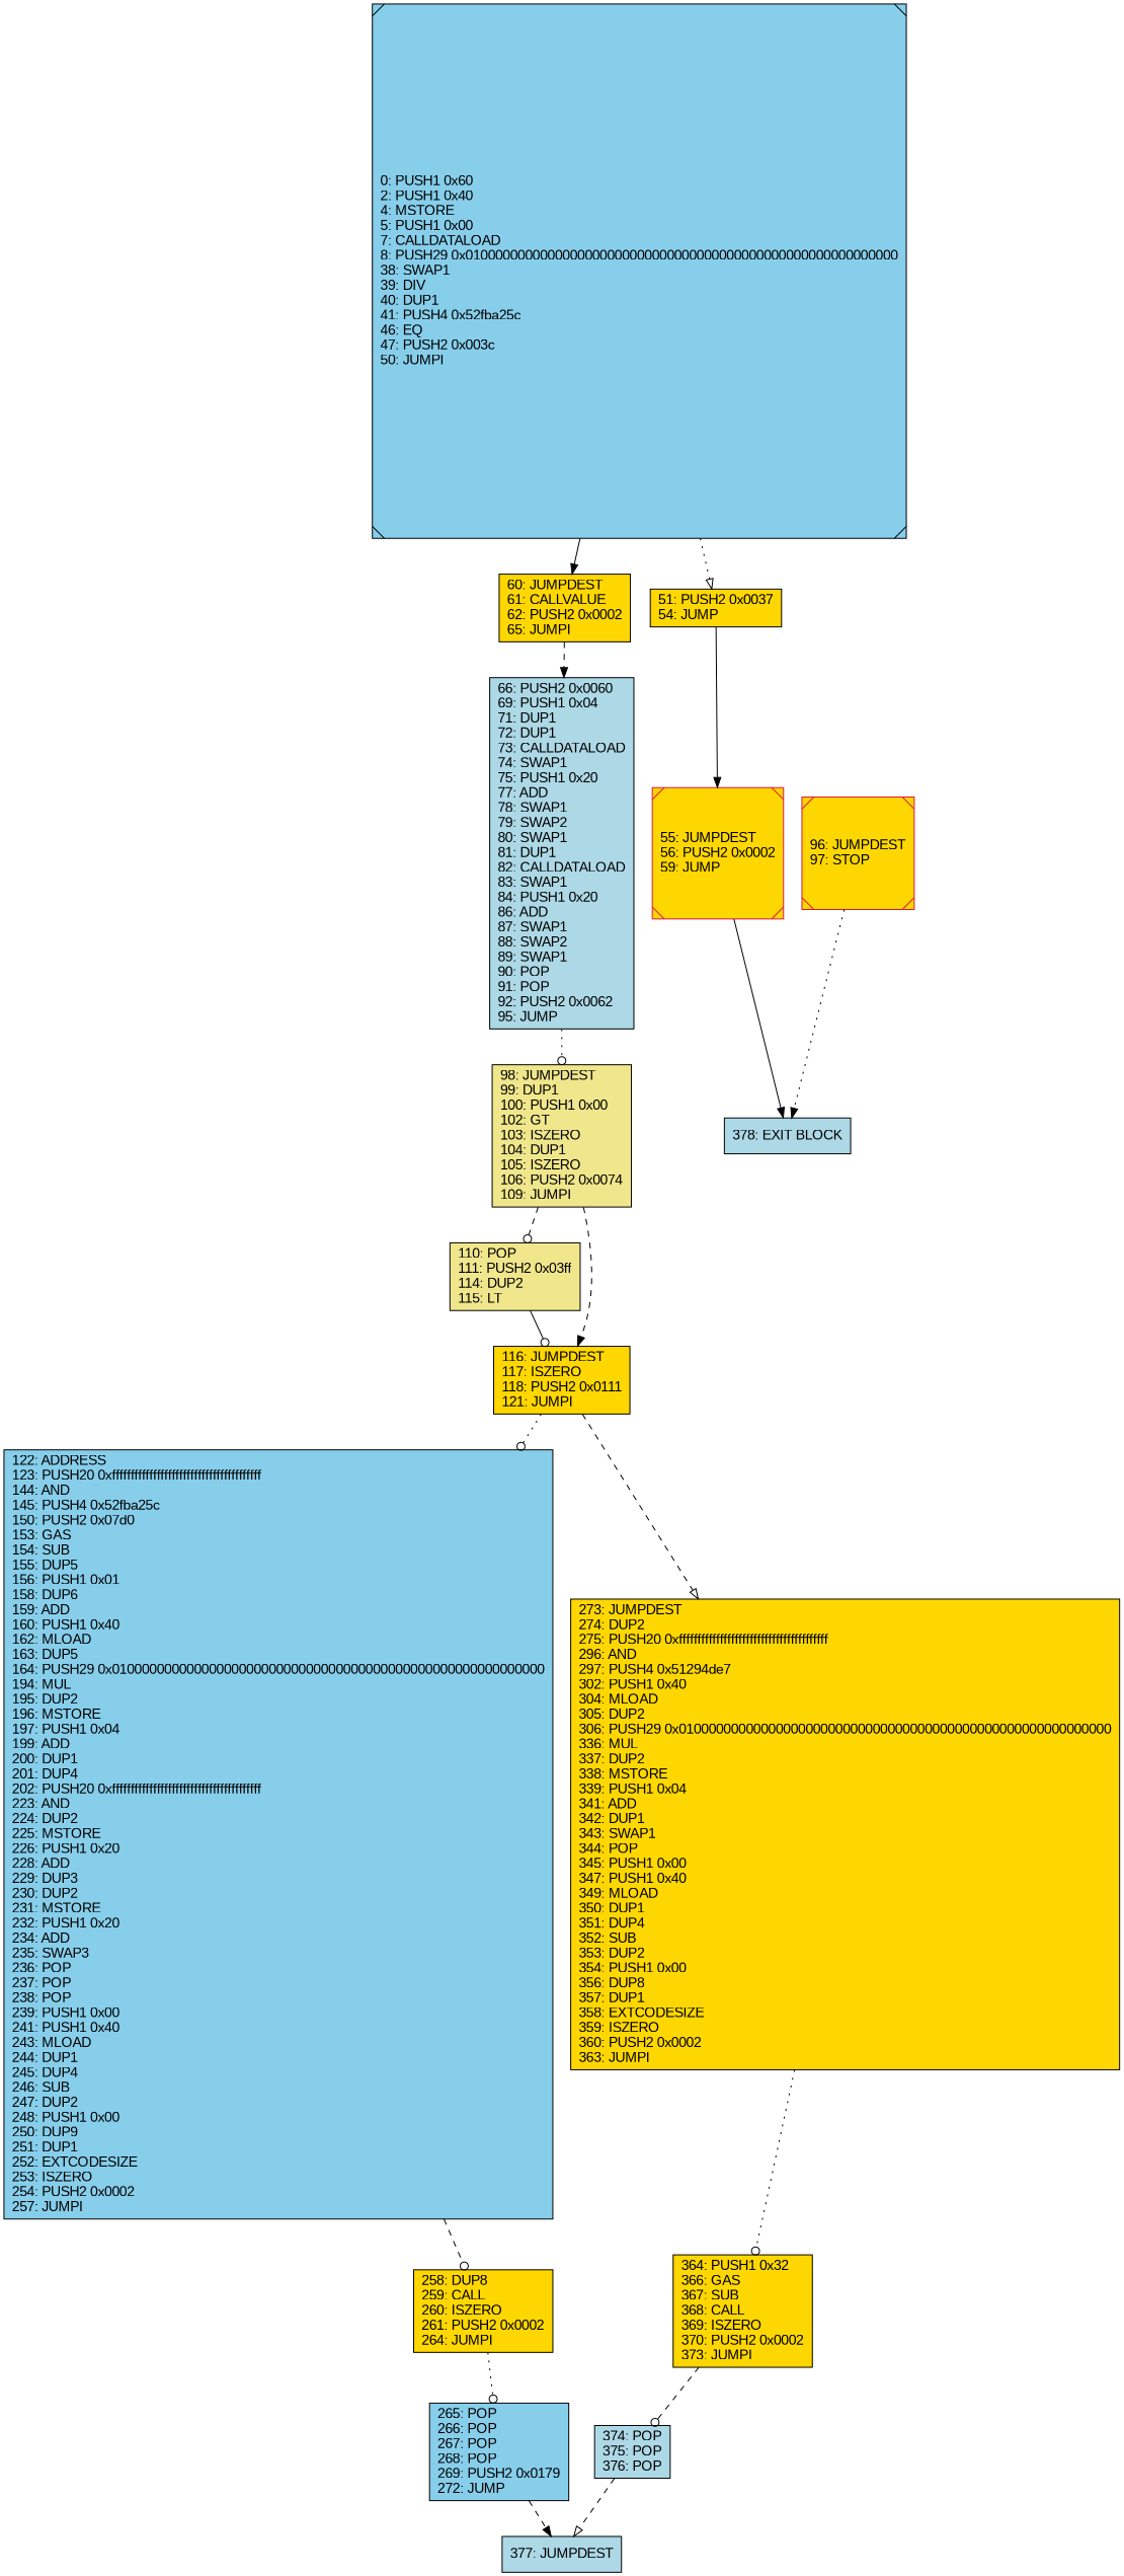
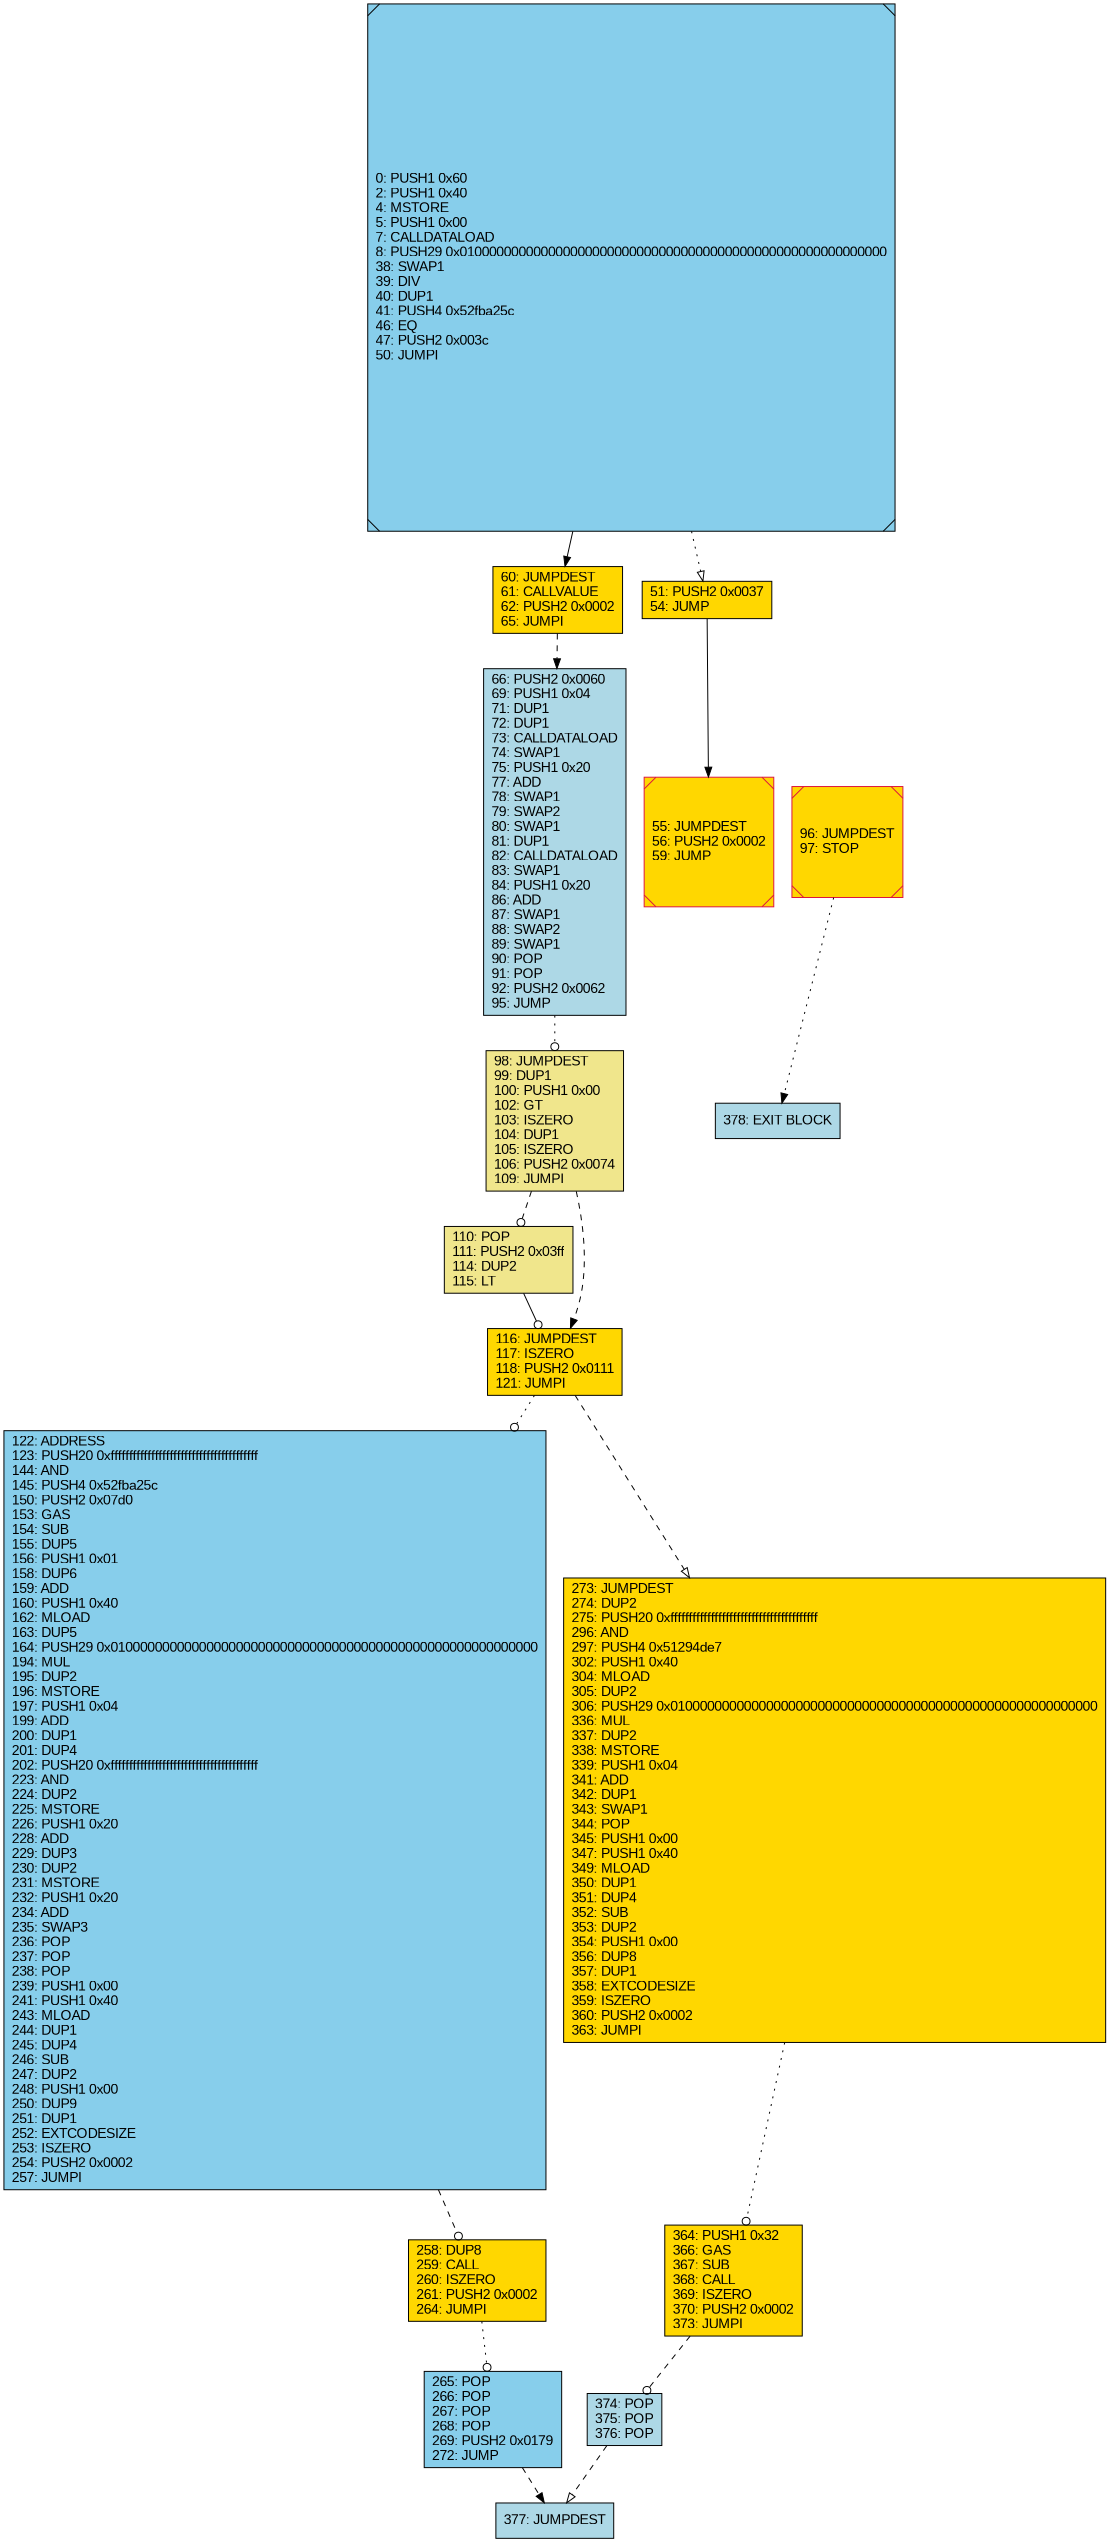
  digraph {
    rankdir=UD
    node [color=black fillcolor=gold fontcolor=black fontname=arial shape=box style=filled]
    edge [arrowhead=odot style=dashed]
    n1 [label="60: JUMPDEST\l61: CALLVALUE\l62: PUSH2 0x0002\l65: JUMPI\l"]
    n2 [fillcolor=lightblue label="66: PUSH2 0x0060\l69: PUSH1 0x04\l71: DUP1\l72: DUP1\l73: CALLDATALOAD\l74: SWAP1\l75: PUSH1 0x20\l77: ADD\l78: SWAP1\l79: SWAP2\l80: SWAP1\l81: DUP1\l82: CALLDATALOAD\l83: SWAP1\l84: PUSH1 0x20\l86: ADD\l87: SWAP1\l88: SWAP2\l89: SWAP1\l90: POP\l91: POP\l92: PUSH2 0x0062\l95: JUMP\l"]
    n3 [fillcolor=khaki label="98: JUMPDEST\l99: DUP1\l100: PUSH1 0x00\l102: GT\l103: ISZERO\l104: DUP1\l105: ISZERO\l106: PUSH2 0x0074\l109: JUMPI\l"]
    n4 [fillcolor=khaki label="110: POP\l111: PUSH2 0x03ff\l114: DUP2\l115: LT\l"]
    n5 [label="116: JUMPDEST\l117: ISZERO\l118: PUSH2 0x0111\l121: JUMPI\l"]
    n6 [fillcolor=skyblue label="122: ADDRESS\l123: PUSH20 0xffffffffffffffffffffffffffffffffffffffff\l144: AND\l145: PUSH4 0x52fba25c\l150: PUSH2 0x07d0\l153: GAS\l154: SUB\l155: DUP5\l156: PUSH1 0x01\l158: DUP6\l159: ADD\l160: PUSH1 0x40\l162: MLOAD\l163: DUP5\l164: PUSH29 0x0100000000000000000000000000000000000000000000000000000000\l194: MUL\l195: DUP2\l196: MSTORE\l197: PUSH1 0x04\l199: ADD\l200: DUP1\l201: DUP4\l202: PUSH20 0xffffffffffffffffffffffffffffffffffffffff\l223: AND\l224: DUP2\l225: MSTORE\l226: PUSH1 0x20\l228: ADD\l229: DUP3\l230: DUP2\l231: MSTORE\l232: PUSH1 0x20\l234: ADD\l235: SWAP3\l236: POP\l237: POP\l238: POP\l239: PUSH1 0x00\l241: PUSH1 0x40\l243: MLOAD\l244: DUP1\l245: DUP4\l246: SUB\l247: DUP2\l248: PUSH1 0x00\l250: DUP9\l251: DUP1\l252: EXTCODESIZE\l253: ISZERO\l254: PUSH2 0x0002\l257: JUMPI\l"]
    n7 [label="273: JUMPDEST\l274: DUP2\l275: PUSH20 0xffffffffffffffffffffffffffffffffffffffff\l296: AND\l297: PUSH4 0x51294de7\l302: PUSH1 0x40\l304: MLOAD\l305: DUP2\l306: PUSH29 0x0100000000000000000000000000000000000000000000000000000000\l336: MUL\l337: DUP2\l338: MSTORE\l339: PUSH1 0x04\l341: ADD\l342: DUP1\l343: SWAP1\l344: POP\l345: PUSH1 0x00\l347: PUSH1 0x40\l349: MLOAD\l350: DUP1\l351: DUP4\l352: SUB\l353: DUP2\l354: PUSH1 0x00\l356: DUP8\l357: DUP1\l358: EXTCODESIZE\l359: ISZERO\l360: PUSH2 0x0002\l363: JUMPI\l"]
    n8 [label="258: DUP8\l259: CALL\l260: ISZERO\l261: PUSH2 0x0002\l264: JUMPI\l"]
    n9 [fillcolor=skyblue label="265: POP\l266: POP\l267: POP\l268: POP\l269: PUSH2 0x0179\l272: JUMP\l"]
    n10 [label="51: PUSH2 0x0037\l54: JUMP\l"]
    n11 [color=crimson label="55: JUMPDEST\l56: PUSH2 0x0002\l59: JUMP\l" shape=Msquare]
    n12 [fillcolor=lightblue label="378: EXIT BLOCK\l"]
    n13 [fillcolor=lightblue label="377: JUMPDEST\l"]
    n14 [fillcolor=lightblue label="374: POP\l375: POP\l376: POP\l"]
    n15 [fillcolor=skyblue label="0: PUSH1 0x60\l2: PUSH1 0x40\l4: MSTORE\l5: PUSH1 0x00\l7: CALLDATALOAD\l8: PUSH29 0x0100000000000000000000000000000000000000000000000000000000\l38: SWAP1\l39: DIV\l40: DUP1\l41: PUSH4 0x52fba25c\l46: EQ\l47: PUSH2 0x003c\l50: JUMPI\l" shape=Msquare]
    n16 [label="364: PUSH1 0x32\l366: GAS\l367: SUB\l368: CALL\l369: ISZERO\l370: PUSH2 0x0002\l373: JUMPI\l"]
    n17 [color=crimson label="96: JUMPDEST\l97: STOP\l" shape=Msquare]
    n1 -> n2 [arrowhead=normal]
    n2 -> n3 [style=dotted]
    n3 -> n4
    n3 -> n5 [arrowhead=normal]
    n4 -> n5 [style=solid]
    n5 -> n6 [style=dotted]
    n5 -> n7 [arrowhead=onormal]
    n6 -> n8
    n7 -> n16 [style=dotted]
    n8 -> n9 [style=dotted]
    n9 -> n13 [arrowhead=normal]
    n10 -> n11 [arrowhead=normal style=solid]
-   n11 -> n12 [arrowhead=normal style=solid]
    n14 -> n13 [arrowhead=onormal]
    n15 -> n1 [arrowhead=normal style=solid]
    n15 -> n10 [arrowhead=onormal style=dotted]
    n16 -> n14
    n17 -> n12 [arrowhead=normal style=dotted]
  }
